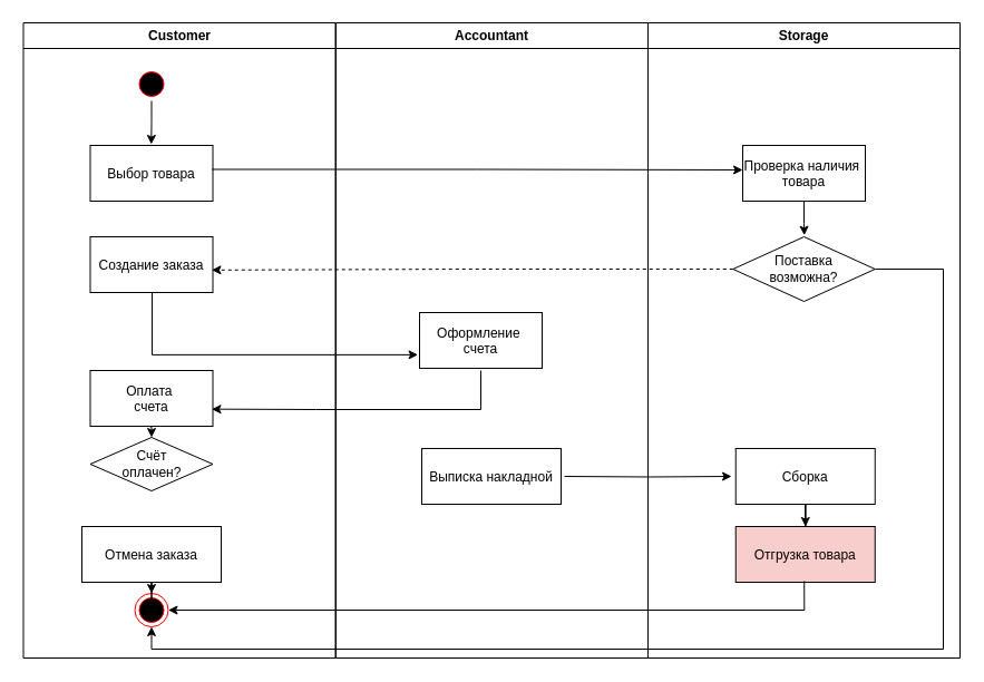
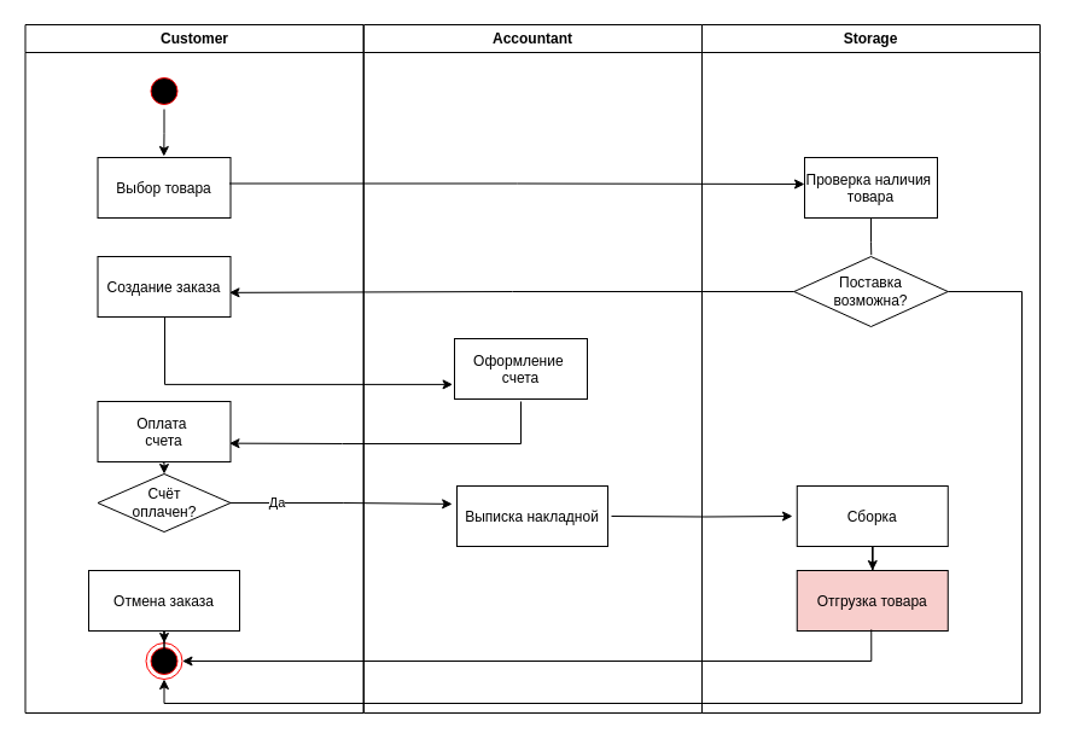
  <mxCell id="0" />
  <mxCell id="1" parent="0" />
  <mxCell id="2" value="Customer" style="swimlane;whiteSpace=wrap" parent="1" vertex="1"><mxGeometry x="20.5" y="20" width="280" height="570" as="geometry" /></mxCell>
  <mxCell id="3" style="edgeStyle=orthogonalEdgeStyle;rounded=0;orthogonalLoop=1;jettySize=auto;html=1;entryX=0.498;entryY=-0.02;entryDx=0;entryDy=0;entryPerimeter=0;" edge="1" parent="2" source="4" target="5"><mxGeometry relative="1" as="geometry" /></mxCell>
  <mxCell id="4" value="" style="ellipse;shape=startState;fillColor=#000000;strokeColor=#ff0000;" parent="2" vertex="1"><mxGeometry x="100" y="40" width="30" height="30" as="geometry" /></mxCell>
  <mxCell id="5" value="Выбор товара" style="" parent="2" vertex="1"><mxGeometry x="60" y="110" width="110" height="50" as="geometry" /></mxCell>
  <mxCell id="6" value="Создание заказа" style="" parent="2" vertex="1"><mxGeometry x="60" y="192" width="110" height="50" as="geometry" /></mxCell>
  <mxCell id="7" value="" style="ellipse;shape=endState;fillColor=#000000;strokeColor=#ff0000" parent="2" vertex="1"><mxGeometry x="100" y="512" width="30" height="30" as="geometry" /></mxCell>
  <mxCell id="8" style="edgeStyle=orthogonalEdgeStyle;rounded=0;orthogonalLoop=1;jettySize=auto;html=1;entryX=0.5;entryY=0;entryDx=0;entryDy=0;exitX=0.489;exitY=1.011;exitDx=0;exitDy=0;exitPerimeter=0;" edge="1" parent="2" source="9" target="10"><mxGeometry relative="1" as="geometry"><mxPoint x="115.5" y="372" as="sourcePoint" /></mxGeometry></mxCell>
  <mxCell id="9" value="Оплата &#10;счета" style="" vertex="1" parent="2"><mxGeometry x="60" y="312" width="110" height="50" as="geometry" /></mxCell>
  <mxCell id="10" value="Счёт&lt;br&gt;оплачен?" style="rhombus;whiteSpace=wrap;html=1;" vertex="1" parent="2"><mxGeometry x="60" y="372" width="110" height="48" as="geometry" /></mxCell>
  <mxCell id="11" style="edgeStyle=orthogonalEdgeStyle;rounded=0;orthogonalLoop=1;jettySize=auto;html=1;entryX=0.5;entryY=0;entryDx=0;entryDy=0;" edge="1" parent="2" source="12" target="7"><mxGeometry relative="1" as="geometry" /></mxCell>
  <mxCell id="12" value="Отмена заказа" style="" vertex="1" parent="2"><mxGeometry x="52.5" y="452" width="125" height="50" as="geometry" /></mxCell>
  <mxCell id="13" value="Accountant" style="swimlane;whiteSpace=wrap" parent="1" vertex="1"><mxGeometry x="301" y="20" width="280" height="570" as="geometry" /></mxCell>
  <mxCell id="14" value="Оформление &#10;счета" style="" parent="13" vertex="1"><mxGeometry x="75" y="260" width="110" height="50" as="geometry" /></mxCell>
  <mxCell id="15" value="Выписка накладной" style="" vertex="1" parent="13"><mxGeometry x="77" y="382" width="125" height="50" as="geometry" /></mxCell>
  <mxCell id="16" value="Storage" style="swimlane;whiteSpace=wrap" vertex="1" parent="1"><mxGeometry x="581" y="20" width="280" height="570" as="geometry" /></mxCell>
- <mxCell id="17" style="edgeStyle=orthogonalEdgeStyle;rounded=0;orthogonalLoop=1;jettySize=auto;html=1;entryX=0.502;entryY=-0.023;entryDx=0;entryDy=0;entryPerimeter=0;" edge="1" parent="16" source="18" target="19"><mxGeometry relative="1" as="geometry" /></mxCell>
+ <mxCell id="17" style="edgeStyle=orthogonalEdgeStyle;rounded=0;orthogonalLoop=1;jettySize=auto;html=1;entryX=0.502;entryY=-0.023;entryDx=0;entryDy=0;entryPerimeter=0;endArrow=none;" edge="1" parent="16" source="18" target="19"><mxGeometry relative="1" as="geometry" /></mxCell>
  <mxCell id="18" value="Проверка наличия &#10;товара" style="" vertex="1" parent="16"><mxGeometry x="85" y="110" width="110" height="50" as="geometry" /></mxCell>
  <mxCell id="19" value="Поставка&lt;br&gt;возможна?" style="rhombus;whiteSpace=wrap;html=1;" vertex="1" parent="16"><mxGeometry x="76.25" y="192" width="127.5" height="58" as="geometry" /></mxCell>
  <mxCell id="20" style="edgeStyle=orthogonalEdgeStyle;rounded=0;orthogonalLoop=1;jettySize=auto;html=1;entryX=0.5;entryY=0;entryDx=0;entryDy=0;entryPerimeter=0;" edge="1" parent="16" source="21" target="22"><mxGeometry relative="1" as="geometry" /></mxCell>
  <mxCell id="21" value="Сборка" style="" vertex="1" parent="16"><mxGeometry x="78.75" y="382" width="125" height="50" as="geometry" /></mxCell>
  <mxCell id="22" value="Отгрузка товара" style="fillColor=#f8cecc;" vertex="1" parent="16"><mxGeometry x="78.75" y="452" width="125" height="50" as="geometry" /></mxCell>
  <mxCell id="23" style="edgeStyle=orthogonalEdgeStyle;rounded=0;orthogonalLoop=1;jettySize=auto;html=1;exitX=0.991;exitY=0.43;exitDx=0;exitDy=0;exitPerimeter=0;" edge="1" parent="1" source="5"><mxGeometry relative="1" as="geometry"><mxPoint x="196" y="154" as="sourcePoint" /><mxPoint x="666" y="152" as="targetPoint" /><Array as="points"><mxPoint x="428" y="152" /><mxPoint x="666" y="152" /></Array></mxGeometry></mxCell>
- <mxCell id="24" style="edgeStyle=orthogonalEdgeStyle;rounded=0;orthogonalLoop=1;jettySize=auto;html=1;entryX=0.991;entryY=0.597;entryDx=0;entryDy=0;entryPerimeter=0;dashed=1;" edge="1" parent="1" source="19" target="6"><mxGeometry relative="1" as="geometry" /></mxCell>
+ <mxCell id="24" style="edgeStyle=orthogonalEdgeStyle;rounded=0;orthogonalLoop=1;jettySize=auto;html=1;entryX=0.991;entryY=0.597;entryDx=0;entryDy=0;entryPerimeter=0;" edge="1" parent="1" source="19" target="6"><mxGeometry relative="1" as="geometry" /></mxCell>
  <mxCell id="25" style="edgeStyle=orthogonalEdgeStyle;rounded=0;orthogonalLoop=1;jettySize=auto;html=1;entryX=-0.013;entryY=0.758;entryDx=0;entryDy=0;entryPerimeter=0;" edge="1" parent="1" target="14"><mxGeometry relative="1" as="geometry"><mxPoint x="136" y="262" as="sourcePoint" /><Array as="points"><mxPoint x="136" y="318" /></Array></mxGeometry></mxCell>
  <mxCell id="26" style="edgeStyle=orthogonalEdgeStyle;rounded=0;orthogonalLoop=1;jettySize=auto;html=1;entryX=0.5;entryY=1;entryDx=0;entryDy=0;" edge="1" parent="1" source="19" target="7"><mxGeometry relative="1" as="geometry"><Array as="points"><mxPoint x="846" y="241" /><mxPoint x="846" y="582" /><mxPoint x="136" y="582" /></Array></mxGeometry></mxCell>
+ <mxCell id="27" style="edgeStyle=orthogonalEdgeStyle;rounded=0;orthogonalLoop=1;jettySize=auto;html=1;entryX=-0.031;entryY=0.298;entryDx=0;entryDy=0;entryPerimeter=0;" edge="1" parent="1" source="10" target="15"><mxGeometry relative="1" as="geometry"><mxPoint x="316" y="416" as="targetPoint" /></mxGeometry></mxCell>
+ <mxCell id="28" value="Да" style="edgeLabel;html=1;align=center;verticalAlign=middle;resizable=0;points=[];" vertex="1" connectable="0" parent="27"><mxGeometry x="-0.584" y="1" relative="1" as="geometry"><mxPoint as="offset" /></mxGeometry></mxCell>
  <mxCell id="29" style="edgeStyle=orthogonalEdgeStyle;rounded=0;orthogonalLoop=1;jettySize=auto;html=1;entryX=-0.03;entryY=0.5;entryDx=0;entryDy=0;entryPerimeter=0;" edge="1" parent="1" target="21"><mxGeometry relative="1" as="geometry"><mxPoint x="506" y="427" as="sourcePoint" /></mxGeometry></mxCell>
  <mxCell id="30" style="edgeStyle=orthogonalEdgeStyle;rounded=0;orthogonalLoop=1;jettySize=auto;html=1;entryX=1;entryY=0.5;entryDx=0;entryDy=0;exitX=0.492;exitY=0.978;exitDx=0;exitDy=0;exitPerimeter=0;" edge="1" parent="1" source="22" target="7"><mxGeometry relative="1" as="geometry"><mxPoint x="436" y="522" as="targetPoint" /><Array as="points"><mxPoint x="721" y="547" /></Array></mxGeometry></mxCell>
  <mxCell id="31" style="edgeStyle=orthogonalEdgeStyle;rounded=0;orthogonalLoop=1;jettySize=auto;html=1;entryX=0.991;entryY=0.693;entryDx=0;entryDy=0;entryPerimeter=0;" edge="1" parent="1" target="9"><mxGeometry relative="1" as="geometry"><mxPoint x="431" y="332" as="sourcePoint" /><Array as="points"><mxPoint x="431" y="367" /><mxPoint x="283" y="367" /></Array></mxGeometry></mxCell>
